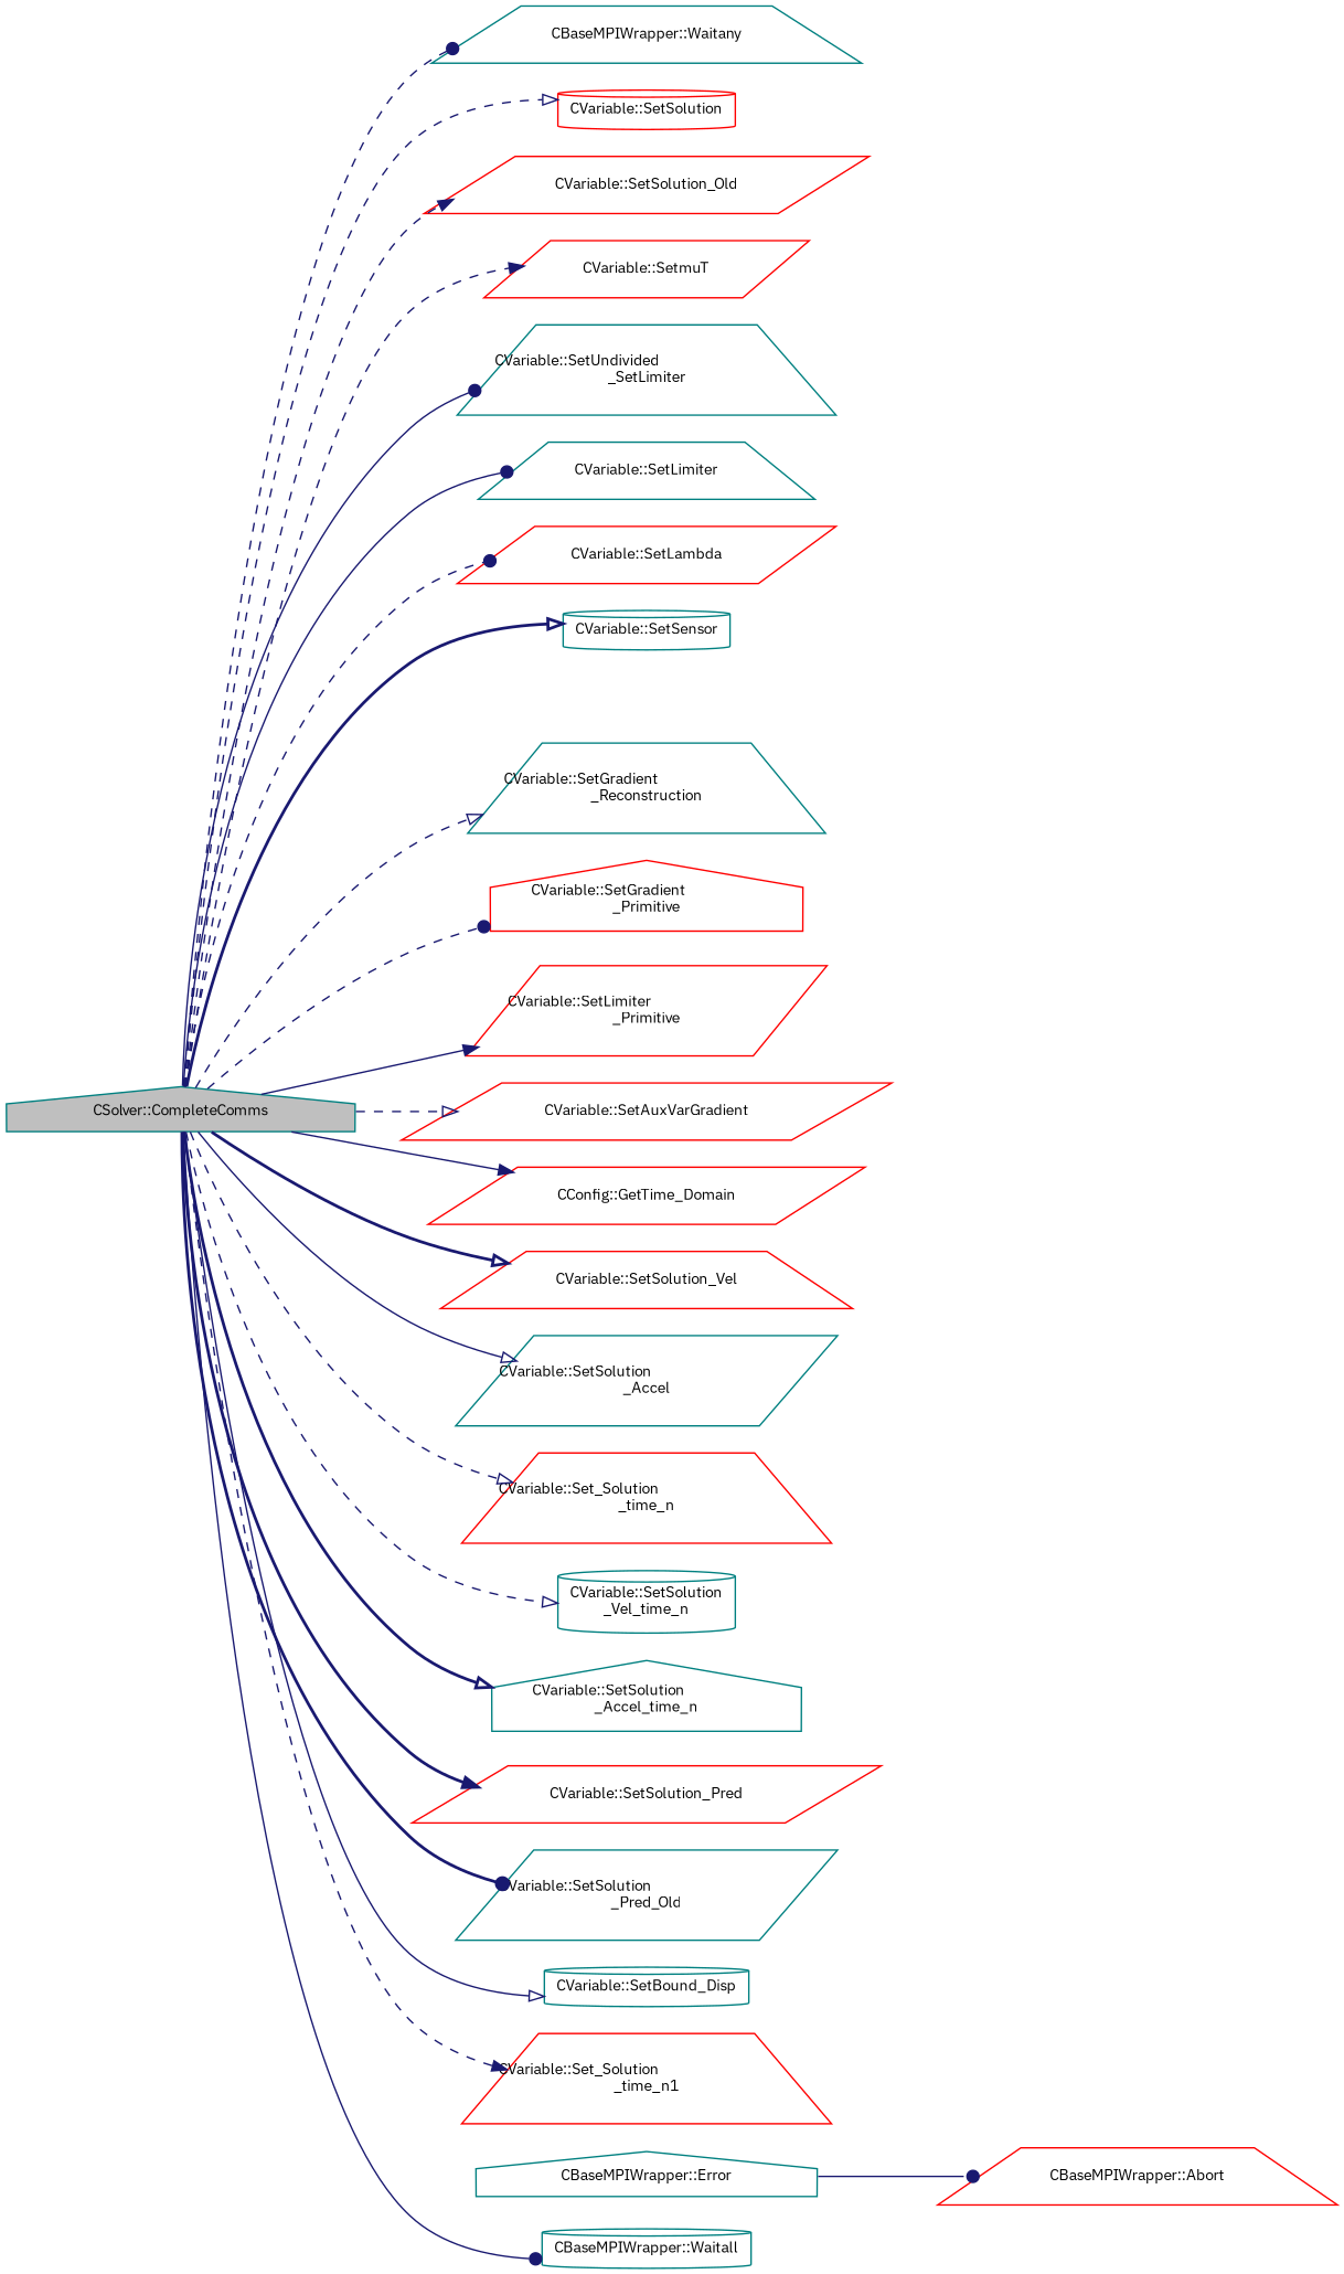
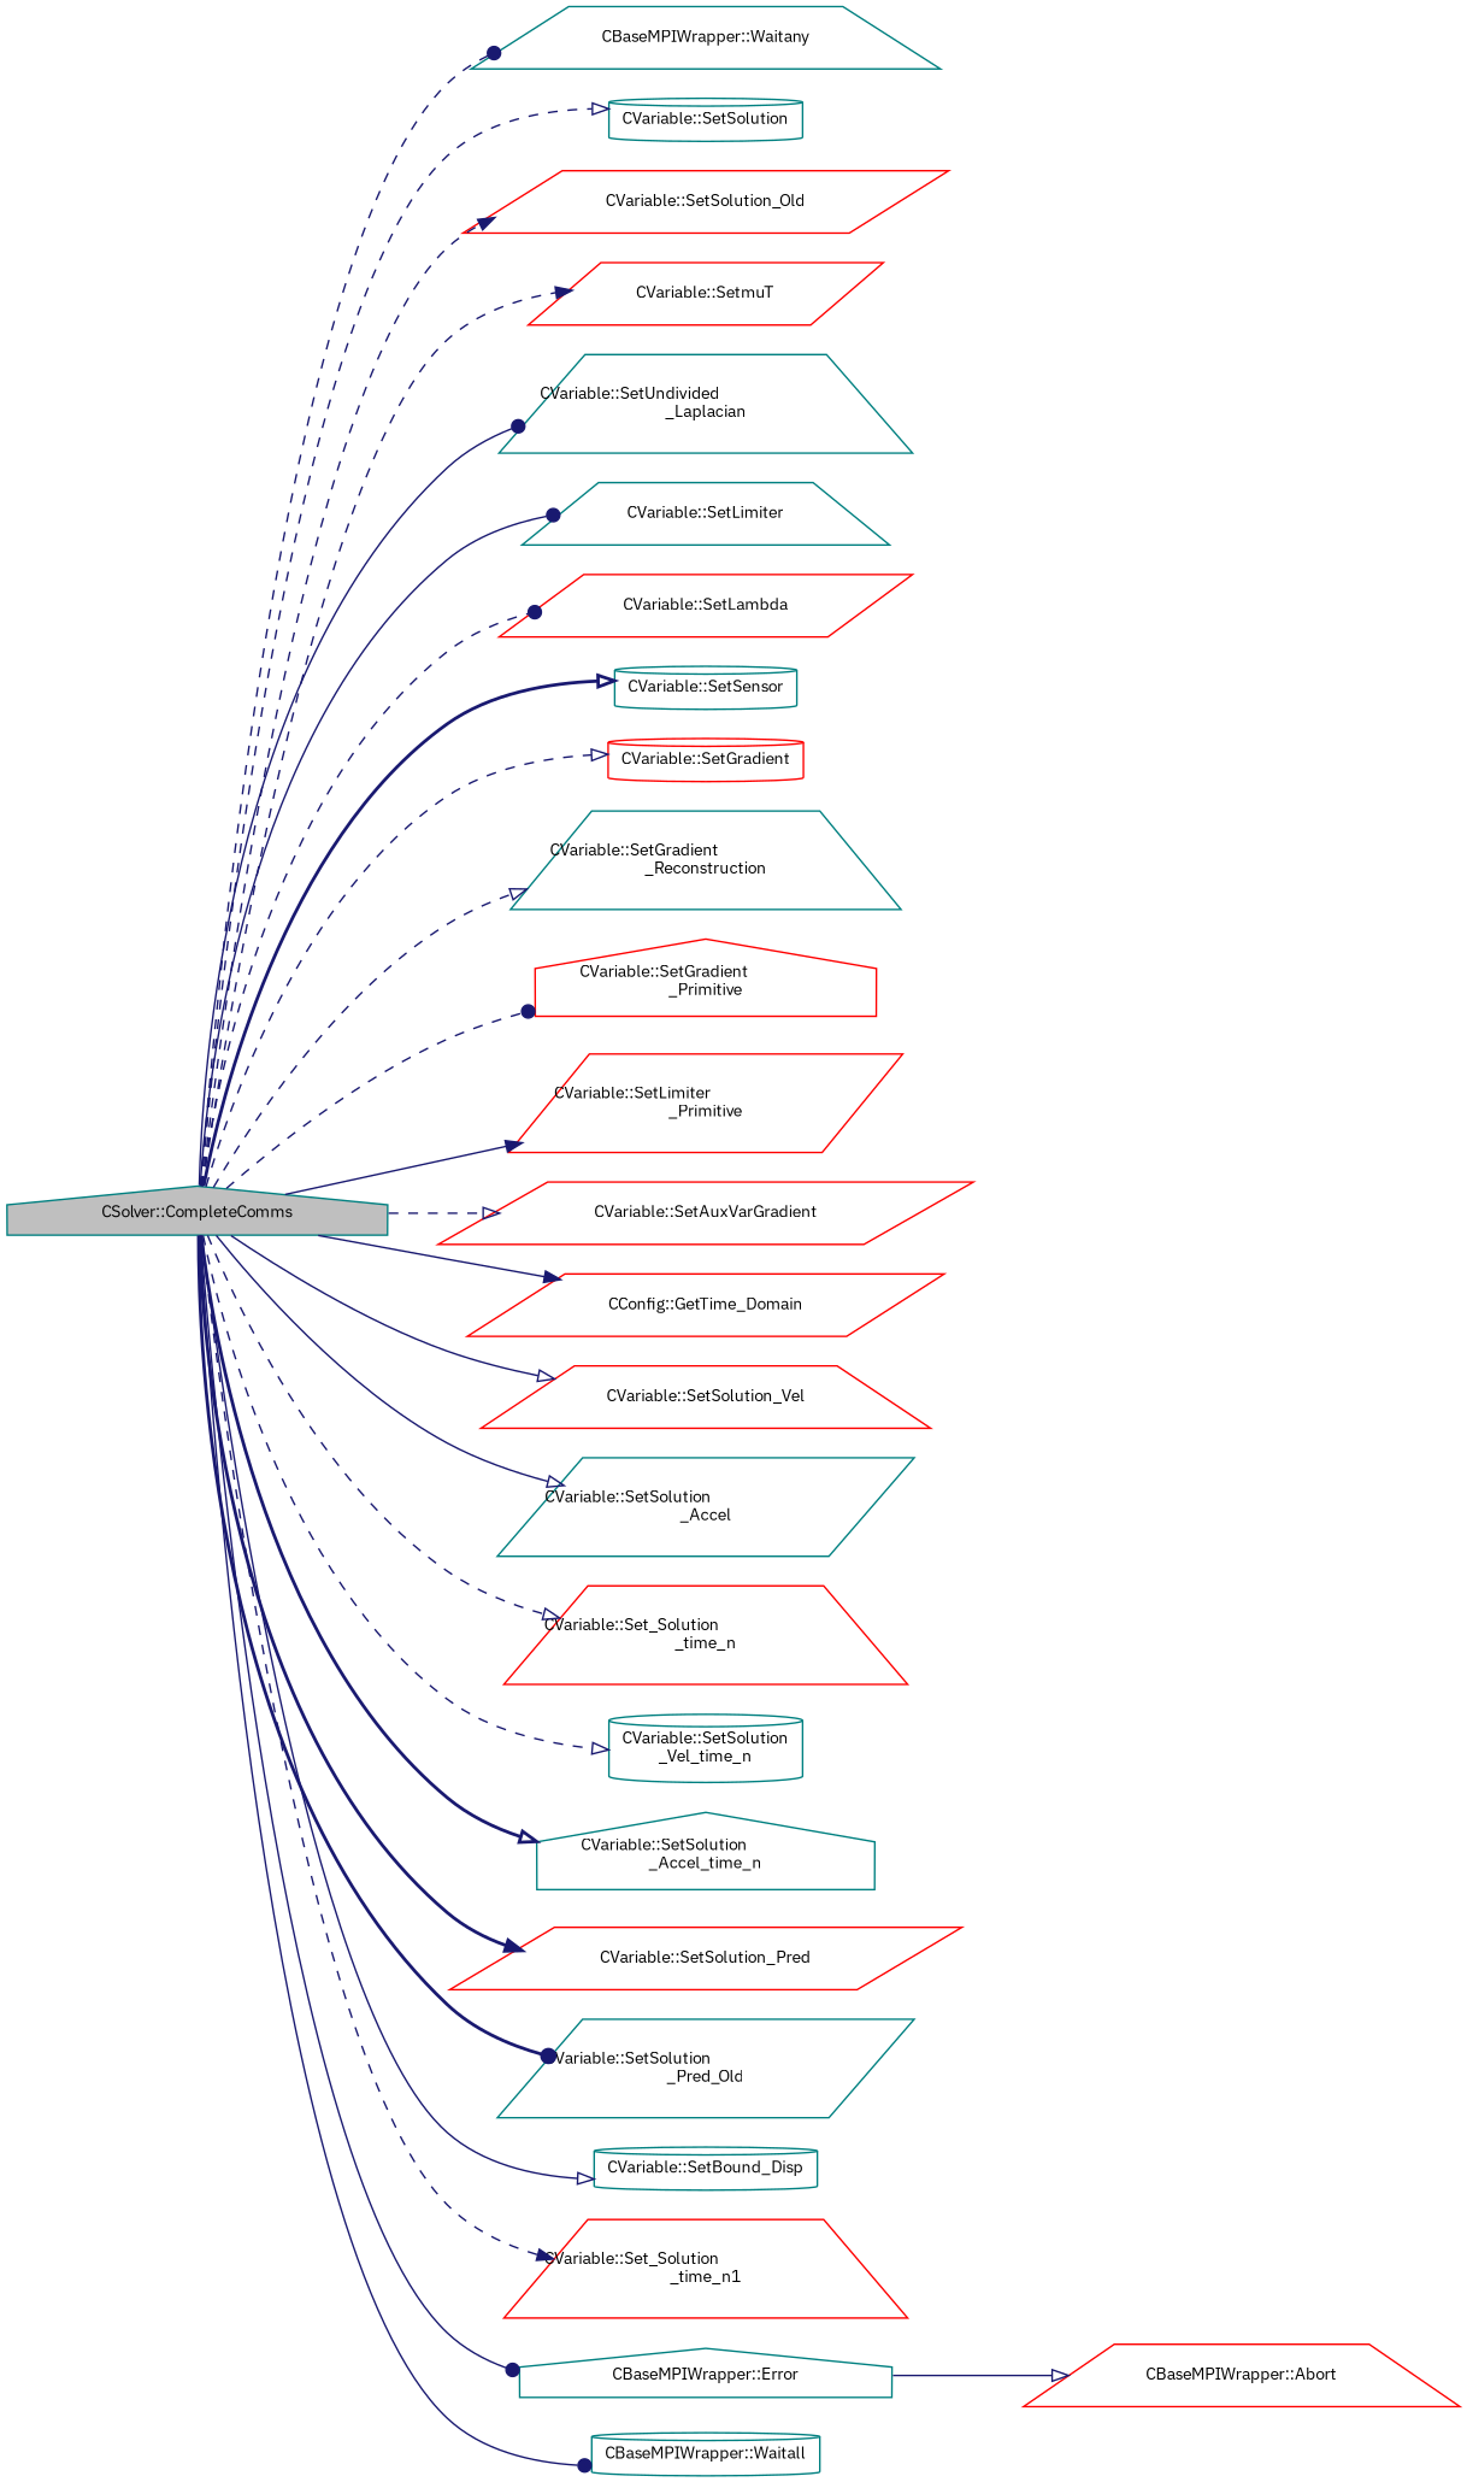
  digraph {
    fontname="IBM Plex Sans"
    rankdir=LR
    node [color=teal fillcolor=white fontname="IBM Plex Sans" fontsize=10 shape=parallelogram style=filled]
    edge [arrowhead=onormal color=midnightblue fontname="IBM Plex Sans" fontsize=10 labelfontname=Helvetica labelfontsize=10 style=dashed]
    n1 [fillcolor=grey75 fontcolor=black height=0.2 label="CSolver::CompleteComms" shape=house width=0.4]
    n2 [height=0.2 label="CBaseMPIWrapper::Waitany" shape=trapezium width=0.4]
-   n3 [color=red height=0.2 label="CVariable::SetSolution" shape=cylinder width=0.4]
+   n3 [height=0.2 label="CVariable::SetSolution" shape=cylinder width=0.4]
    n4 [color=red height=0.2 label="CVariable::SetSolution_Old" width=0.4]
    n5 [color=red height=0.2 label="CVariable::SetmuT" width=0.4]
-   n6 [height=0.2 label="CVariable::SetUndivided\l_SetLimiter" shape=trapezium width=0.4]
+   n6 [height=0.2 label="CVariable::SetUndivided\l_Laplacian" shape=trapezium width=0.4]
    n7 [height=0.2 label="CVariable::SetLimiter" shape=trapezium width=0.4]
    n8 [color=red height=0.2 label="CVariable::SetLambda" width=0.4]
    n9 [height=0.2 label="CVariable::SetSensor" shape=cylinder width=0.4]
+   n10 [color=red height=0.2 label="CVariable::SetGradient" shape=cylinder width=0.4]
    n11 [height=0.2 label="CVariable::SetGradient\l_Reconstruction" shape=trapezium width=0.4]
    n12 [color=red height=0.2 label="CVariable::SetGradient\l_Primitive" shape=house width=0.4]
    n13 [color=red height=0.2 label="CVariable::SetLimiter\l_Primitive" width=0.4]
    n14 [color=red height=0.2 label="CVariable::SetAuxVarGradient" width=0.4]
    n15 [color=red height=0.2 label="CConfig::GetTime_Domain" width=0.4]
    n16 [color=red height=0.2 label="CVariable::SetSolution_Vel" shape=trapezium width=0.4]
    n17 [height=0.2 label="CVariable::SetSolution\l_Accel" width=0.4]
    n18 [color=red height=0.2 label="CVariable::Set_Solution\l_time_n" shape=trapezium width=0.4]
    n19 [height=0.2 label="CVariable::SetSolution\l_Vel_time_n" shape=cylinder width=0.4]
    n20 [height=0.2 label="CVariable::SetSolution\l_Accel_time_n" shape=house width=0.4]
    n21 [color=red height=0.2 label="CVariable::SetSolution_Pred" width=0.4]
    n22 [height=0.2 label="CVariable::SetSolution\l_Pred_Old" width=0.4]
    n23 [height=0.2 label="CVariable::SetBound_Disp" shape=cylinder width=0.4]
    n24 [color=red height=0.2 label="CVariable::Set_Solution\l_time_n1" shape=trapezium width=0.4]
    n25 [height=0.2 label="CBaseMPIWrapper::Error" shape=house width=0.4]
    n26 [height=0.2 label="CBaseMPIWrapper::Waitall" shape=cylinder width=0.4]
    n27 [color=red height=0.2 label="CBaseMPIWrapper::Abort" shape=trapezium width=0.4]
    n1 -> n2 [arrowhead=dot]
    n1 -> n3
    n1 -> n4 [arrowhead=normal]
    n1 -> n5 [arrowhead=normal]
    n1 -> n6 [arrowhead=dot style=solid]
    n1 -> n7 [arrowhead=dot style=solid]
    n1 -> n8 [arrowhead=dot]
    n1 -> n9 [style=bold]
+   n1 -> n10
    n1 -> n11
    n1 -> n12 [arrowhead=dot]
    n1 -> n13 [arrowhead=normal style=solid]
    n1 -> n14
    n1 -> n15 [arrowhead=normal style=solid]
-   n1 -> n16 [style=bold]
+   n1 -> n16 [style=solid]
    n1 -> n17 [style=solid]
    n1 -> n18
    n1 -> n19
    n1 -> n20 [style=bold]
    n1 -> n21 [arrowhead=normal style=bold]
    n1 -> n22 [arrowhead=dot style=bold]
    n1 -> n23 [style=solid]
    n1 -> n24 [arrowhead=normal]
+   n1 -> n25 [arrowhead=dot style=solid]
    n1 -> n26 [arrowhead=dot style=solid]
-   n25 -> n27 [arrowhead=dot style=solid]
+   n25 -> n27 [style=solid]
  }
